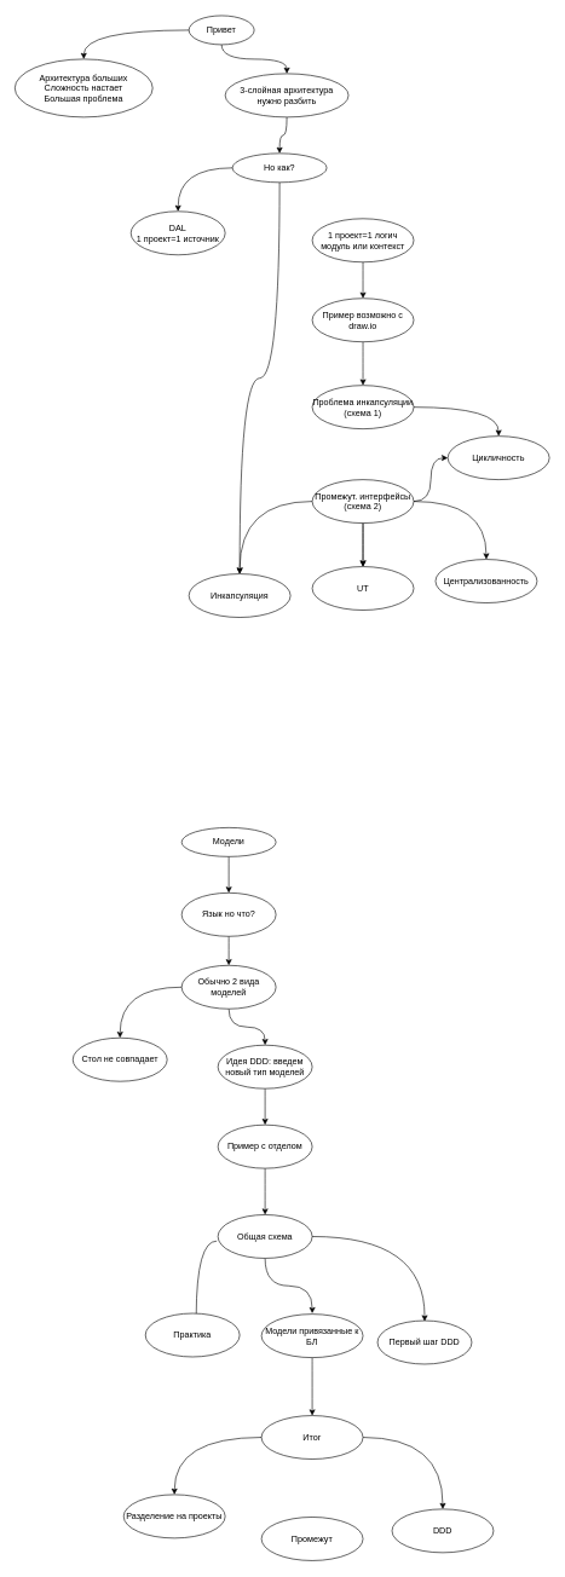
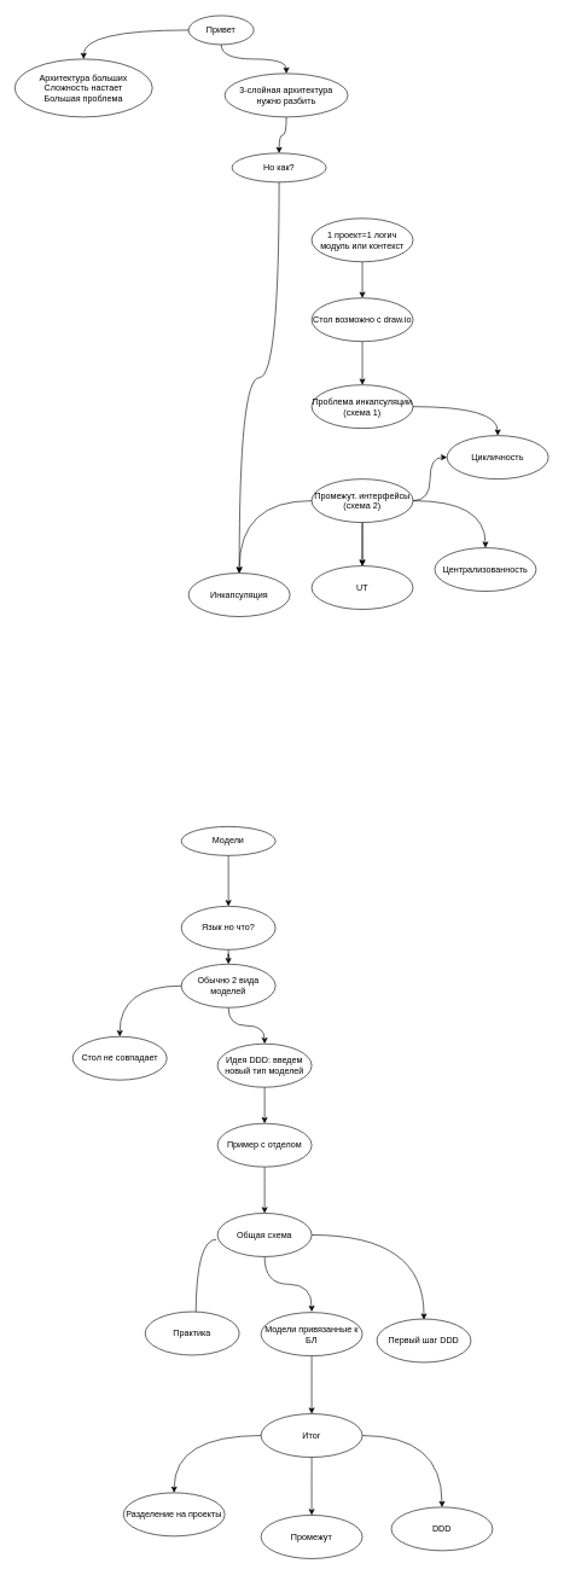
  <mxCell id="0" />
  <mxCell id="1" parent="0" />
  <mxCell id="2" value="" style="edgeStyle=orthogonalEdgeStyle;rounded=0;orthogonalLoop=1;jettySize=auto;html=1;curved=1;" parent="1" source="4" target="5" edge="1"><mxGeometry relative="1" as="geometry" /></mxCell>
  <mxCell id="3" value="" style="edgeStyle=orthogonalEdgeStyle;rounded=0;orthogonalLoop=1;jettySize=auto;html=1;curved=1;" parent="1" source="4" target="7" edge="1"><mxGeometry relative="1" as="geometry" /></mxCell>
  <mxCell id="4" value="Привет" style="ellipse;whiteSpace=wrap;html=1;" parent="1" vertex="1"><mxGeometry x="260" y="20" width="90" height="40" as="geometry" /></mxCell>
  <mxCell id="5" value="Архитектура больших&lt;br&gt;Сложность настает&lt;br&gt;Большая проблема" style="ellipse;whiteSpace=wrap;html=1;" parent="1" vertex="1"><mxGeometry x="20" y="80" width="190" height="80" as="geometry" /></mxCell>
  <mxCell id="6" value="" style="edgeStyle=orthogonalEdgeStyle;curved=1;rounded=0;orthogonalLoop=1;jettySize=auto;html=1;" parent="1" source="7" target="10" edge="1"><mxGeometry relative="1" as="geometry" /></mxCell>
  <mxCell id="7" value="3-слойная архитектура&lt;br&gt;нужно разбить" style="ellipse;whiteSpace=wrap;html=1;" parent="1" vertex="1"><mxGeometry x="310" y="100" width="170" height="60" as="geometry" /></mxCell>
- <mxCell id="8" value="" style="edgeStyle=orthogonalEdgeStyle;curved=1;rounded=0;orthogonalLoop=1;jettySize=auto;html=1;" parent="1" source="10" target="11" edge="1"><mxGeometry relative="1" as="geometry" /></mxCell>
  <mxCell id="9" value="" style="edgeStyle=orthogonalEdgeStyle;curved=1;rounded=0;orthogonalLoop=1;jettySize=auto;html=1;" parent="1" source="10" target="24" edge="1"><mxGeometry relative="1" as="geometry" /></mxCell>
  <mxCell id="10" value="Но как?" style="ellipse;whiteSpace=wrap;html=1;" parent="1" vertex="1"><mxGeometry x="320" y="210" width="130" height="40" as="geometry" /></mxCell>
- <mxCell id="11" value="DAL&lt;br&gt;1 проект=1 источник" style="ellipse;whiteSpace=wrap;html=1;" parent="1" vertex="1"><mxGeometry x="180" y="290" width="130" height="60" as="geometry" /></mxCell>
  <mxCell id="12" value="" style="edgeStyle=orthogonalEdgeStyle;curved=1;rounded=0;orthogonalLoop=1;jettySize=auto;html=1;" parent="1" source="13" target="15" edge="1"><mxGeometry relative="1" as="geometry" /></mxCell>
  <mxCell id="13" value="1 проект=1 логич модуль или контекст" style="ellipse;whiteSpace=wrap;html=1;" parent="1" vertex="1"><mxGeometry x="430" y="300" width="140" height="60" as="geometry" /></mxCell>
  <mxCell id="14" value="" style="edgeStyle=orthogonalEdgeStyle;curved=1;rounded=0;orthogonalLoop=1;jettySize=auto;html=1;" parent="1" source="15" target="17" edge="1"><mxGeometry relative="1" as="geometry" /></mxCell>
- <mxCell id="15" value="Пример возможно с draw.io" style="ellipse;whiteSpace=wrap;html=1;" parent="1" vertex="1"><mxGeometry x="430" y="410" width="140" height="60" as="geometry" /></mxCell>
+ <mxCell id="15" value="Стол возможно с draw.io" style="ellipse;whiteSpace=wrap;html=1;" parent="1" vertex="1"><mxGeometry x="430" y="410" width="140" height="60" as="geometry" /></mxCell>
  <mxCell id="16" value="" style="edgeStyle=orthogonalEdgeStyle;curved=1;rounded=0;orthogonalLoop=1;jettySize=auto;html=1;" parent="1" source="17" target="26" edge="1"><mxGeometry relative="1" as="geometry" /></mxCell>
  <mxCell id="17" value="Проблема инкапсуляции&lt;br&gt;(схема 1)" style="ellipse;whiteSpace=wrap;html=1;" parent="1" vertex="1"><mxGeometry x="430" y="530" width="140" height="60" as="geometry" /></mxCell>
  <mxCell id="18" value="" style="edgeStyle=orthogonalEdgeStyle;curved=1;rounded=0;orthogonalLoop=1;jettySize=auto;html=1;" parent="1" source="23" target="24" edge="1"><mxGeometry relative="1" as="geometry" /></mxCell>
  <mxCell id="19" value="" style="edgeStyle=orthogonalEdgeStyle;curved=1;rounded=0;orthogonalLoop=1;jettySize=auto;html=1;" parent="1" source="23" target="25" edge="1"><mxGeometry relative="1" as="geometry" /></mxCell>
  <mxCell id="20" value="" style="edgeStyle=orthogonalEdgeStyle;curved=1;rounded=0;orthogonalLoop=1;jettySize=auto;html=1;" parent="1" source="23" target="26" edge="1"><mxGeometry relative="1" as="geometry" /></mxCell>
  <mxCell id="21" value="" style="edgeStyle=orthogonalEdgeStyle;curved=1;rounded=0;orthogonalLoop=1;jettySize=auto;html=1;" parent="1" source="23" target="25" edge="1"><mxGeometry relative="1" as="geometry" /></mxCell>
  <mxCell id="22" value="" style="edgeStyle=orthogonalEdgeStyle;curved=1;rounded=0;orthogonalLoop=1;jettySize=auto;html=1;" parent="1" source="23" target="27" edge="1"><mxGeometry relative="1" as="geometry" /></mxCell>
  <mxCell id="23" value="Промежут. интерфейсы (схема 2)" style="ellipse;whiteSpace=wrap;html=1;" parent="1" vertex="1"><mxGeometry x="430" y="660" width="140" height="60" as="geometry" /></mxCell>
  <mxCell id="24" value="Инкапсуляция" style="ellipse;whiteSpace=wrap;html=1;" parent="1" vertex="1"><mxGeometry x="260" y="790" width="140" height="60" as="geometry" /></mxCell>
  <mxCell id="25" value="UT" style="ellipse;whiteSpace=wrap;html=1;" parent="1" vertex="1"><mxGeometry x="430" y="780" width="140" height="60" as="geometry" /></mxCell>
  <mxCell id="26" value="Цикличность" style="ellipse;whiteSpace=wrap;html=1;" parent="1" vertex="1"><mxGeometry x="617" y="600" width="140" height="60" as="geometry" /></mxCell>
- <mxCell id="27" value="Централизованность" style="ellipse;whiteSpace=wrap;html=1;" parent="1" vertex="1"><mxGeometry x="600" y="770" width="140" height="60" as="geometry" /></mxCell>
+ <mxCell id="27" value="Централизованность" style="ellipse;whiteSpace=wrap;html=1;" parent="1" vertex="1"><mxGeometry x="600" y="755" width="140" height="60" as="geometry" /></mxCell>
  <mxCell id="28" value="" style="edgeStyle=orthogonalEdgeStyle;curved=1;rounded=0;orthogonalLoop=1;jettySize=auto;html=1;" parent="1" source="29" target="31" edge="1"><mxGeometry relative="1" as="geometry" /></mxCell>
  <mxCell id="29" value="Модели" style="ellipse;whiteSpace=wrap;html=1;" parent="1" vertex="1"><mxGeometry x="250" y="1140" width="130" height="40" as="geometry" /></mxCell>
  <mxCell id="30" value="" style="edgeStyle=orthogonalEdgeStyle;rounded=0;orthogonalLoop=1;jettySize=auto;html=1;curved=1;" parent="1" source="31" target="34" edge="1"><mxGeometry relative="1" as="geometry" /></mxCell>
- <mxCell id="31" value="Язык но что?" style="ellipse;whiteSpace=wrap;html=1;" parent="1" vertex="1"><mxGeometry x="250" y="1230" width="130" height="60" as="geometry" /></mxCell>
+ <mxCell id="31" value="Язык но что?" style="ellipse;whiteSpace=wrap;html=1;" parent="1" vertex="1"><mxGeometry x="250" y="1250" width="130" height="60" as="geometry" /></mxCell>
  <mxCell id="32" value="" style="edgeStyle=orthogonalEdgeStyle;curved=1;rounded=0;orthogonalLoop=1;jettySize=auto;html=1;" parent="1" source="34" target="35" edge="1"><mxGeometry relative="1" as="geometry" /></mxCell>
  <mxCell id="33" value="" style="edgeStyle=orthogonalEdgeStyle;curved=1;rounded=0;orthogonalLoop=1;jettySize=auto;html=1;" parent="1" source="34" target="37" edge="1"><mxGeometry relative="1" as="geometry" /></mxCell>
  <mxCell id="34" value="Обычно 2 вида моделей" style="ellipse;whiteSpace=wrap;html=1;" parent="1" vertex="1"><mxGeometry x="250" y="1330" width="130" height="60" as="geometry" /></mxCell>
  <mxCell id="35" value="Стол не совпадает" style="ellipse;whiteSpace=wrap;html=1;" parent="1" vertex="1"><mxGeometry x="100" y="1430" width="130" height="60" as="geometry" /></mxCell>
  <mxCell id="36" value="" style="edgeStyle=orthogonalEdgeStyle;curved=1;rounded=0;orthogonalLoop=1;jettySize=auto;html=1;exitX=0.5;exitY=1;exitDx=0;exitDy=0;" parent="1" source="37" target="39" edge="1"><mxGeometry relative="1" as="geometry"><mxPoint x="455" y="1600" as="sourcePoint" /></mxGeometry></mxCell>
  <mxCell id="37" value="Идея DDD: введем новый тип моделей" style="ellipse;whiteSpace=wrap;html=1;" parent="1" vertex="1"><mxGeometry x="300" y="1440" width="130" height="60" as="geometry" /></mxCell>
  <mxCell id="38" value="" style="edgeStyle=orthogonalEdgeStyle;curved=1;rounded=0;orthogonalLoop=1;jettySize=auto;html=1;" parent="1" source="39" target="42" edge="1"><mxGeometry relative="1" as="geometry" /></mxCell>
  <mxCell id="39" value="Пример с отделом" style="ellipse;whiteSpace=wrap;html=1;" parent="1" vertex="1"><mxGeometry x="300" y="1550" width="130" height="60" as="geometry" /></mxCell>
  <mxCell id="40" value="" style="edgeStyle=orthogonalEdgeStyle;curved=1;rounded=0;orthogonalLoop=1;jettySize=auto;html=1;exitX=-0.013;exitY=0.603;exitDx=0;exitDy=0;exitPerimeter=0;" parent="1" source="42" edge="1"><mxGeometry relative="1" as="geometry"><mxPoint x="365" y="1751" as="sourcePoint" /><mxPoint x="270" y="1820" as="targetPoint" /></mxGeometry></mxCell>
  <mxCell id="41" value="" style="edgeStyle=orthogonalEdgeStyle;curved=1;rounded=0;orthogonalLoop=1;jettySize=auto;html=1;" parent="1" source="42" edge="1"><mxGeometry relative="1" as="geometry"><mxPoint x="430" y="1810" as="targetPoint" /></mxGeometry></mxCell>
  <mxCell id="42" value="Общая схема" style="ellipse;whiteSpace=wrap;html=1;" parent="1" vertex="1"><mxGeometry x="300" y="1674" width="130" height="60" as="geometry" /></mxCell>
  <mxCell id="43" value="Практика" style="ellipse;whiteSpace=wrap;html=1;" parent="1" vertex="1"><mxGeometry x="200" y="1810" width="130" height="60" as="geometry" /></mxCell>
  <mxCell id="44" value="" style="edgeStyle=orthogonalEdgeStyle;curved=1;rounded=0;orthogonalLoop=1;jettySize=auto;html=1;" parent="1" source="45" target="51" edge="1"><mxGeometry relative="1" as="geometry" /></mxCell>
  <mxCell id="45" value="Модели привязанные к БЛ" style="ellipse;whiteSpace=wrap;html=1;" parent="1" vertex="1"><mxGeometry x="360" y="1811" width="140" height="60" as="geometry" /></mxCell>
  <mxCell id="46" value="Первый шаг DDD" style="ellipse;whiteSpace=wrap;html=1;" parent="1" vertex="1"><mxGeometry x="520" y="1820" width="130" height="60" as="geometry" /></mxCell>
  <mxCell id="47" value="" style="edgeStyle=orthogonalEdgeStyle;curved=1;rounded=0;orthogonalLoop=1;jettySize=auto;html=1;" parent="1" source="42" edge="1"><mxGeometry relative="1" as="geometry"><mxPoint x="552" y="1704" as="sourcePoint" /><mxPoint x="585" y="1821" as="targetPoint" /></mxGeometry></mxCell>
  <mxCell id="48" value="" style="edgeStyle=orthogonalEdgeStyle;curved=1;rounded=0;orthogonalLoop=1;jettySize=auto;html=1;" parent="1" source="51" target="52" edge="1"><mxGeometry relative="1" as="geometry" /></mxCell>
+ <mxCell id="49" value="" style="edgeStyle=orthogonalEdgeStyle;curved=1;rounded=0;orthogonalLoop=1;jettySize=auto;html=1;" parent="1" source="51" target="53" edge="1"><mxGeometry relative="1" as="geometry" /></mxCell>
  <mxCell id="50" value="" style="edgeStyle=orthogonalEdgeStyle;curved=1;rounded=0;orthogonalLoop=1;jettySize=auto;html=1;" parent="1" source="51" target="54" edge="1"><mxGeometry relative="1" as="geometry" /></mxCell>
  <mxCell id="51" value="Итог" style="ellipse;whiteSpace=wrap;html=1;" parent="1" vertex="1"><mxGeometry x="360" y="1951" width="140" height="60" as="geometry" /></mxCell>
  <mxCell id="52" value="Разделение на проекты" style="ellipse;whiteSpace=wrap;html=1;" parent="1" vertex="1"><mxGeometry x="170" y="2060" width="140" height="60" as="geometry" /></mxCell>
  <mxCell id="53" value="Промежут" style="ellipse;whiteSpace=wrap;html=1;" parent="1" vertex="1"><mxGeometry x="360" y="2091" width="140" height="60" as="geometry" /></mxCell>
  <mxCell id="54" value="DDD" style="ellipse;whiteSpace=wrap;html=1;" parent="1" vertex="1"><mxGeometry x="540" y="2080" width="140" height="60" as="geometry" /></mxCell>
